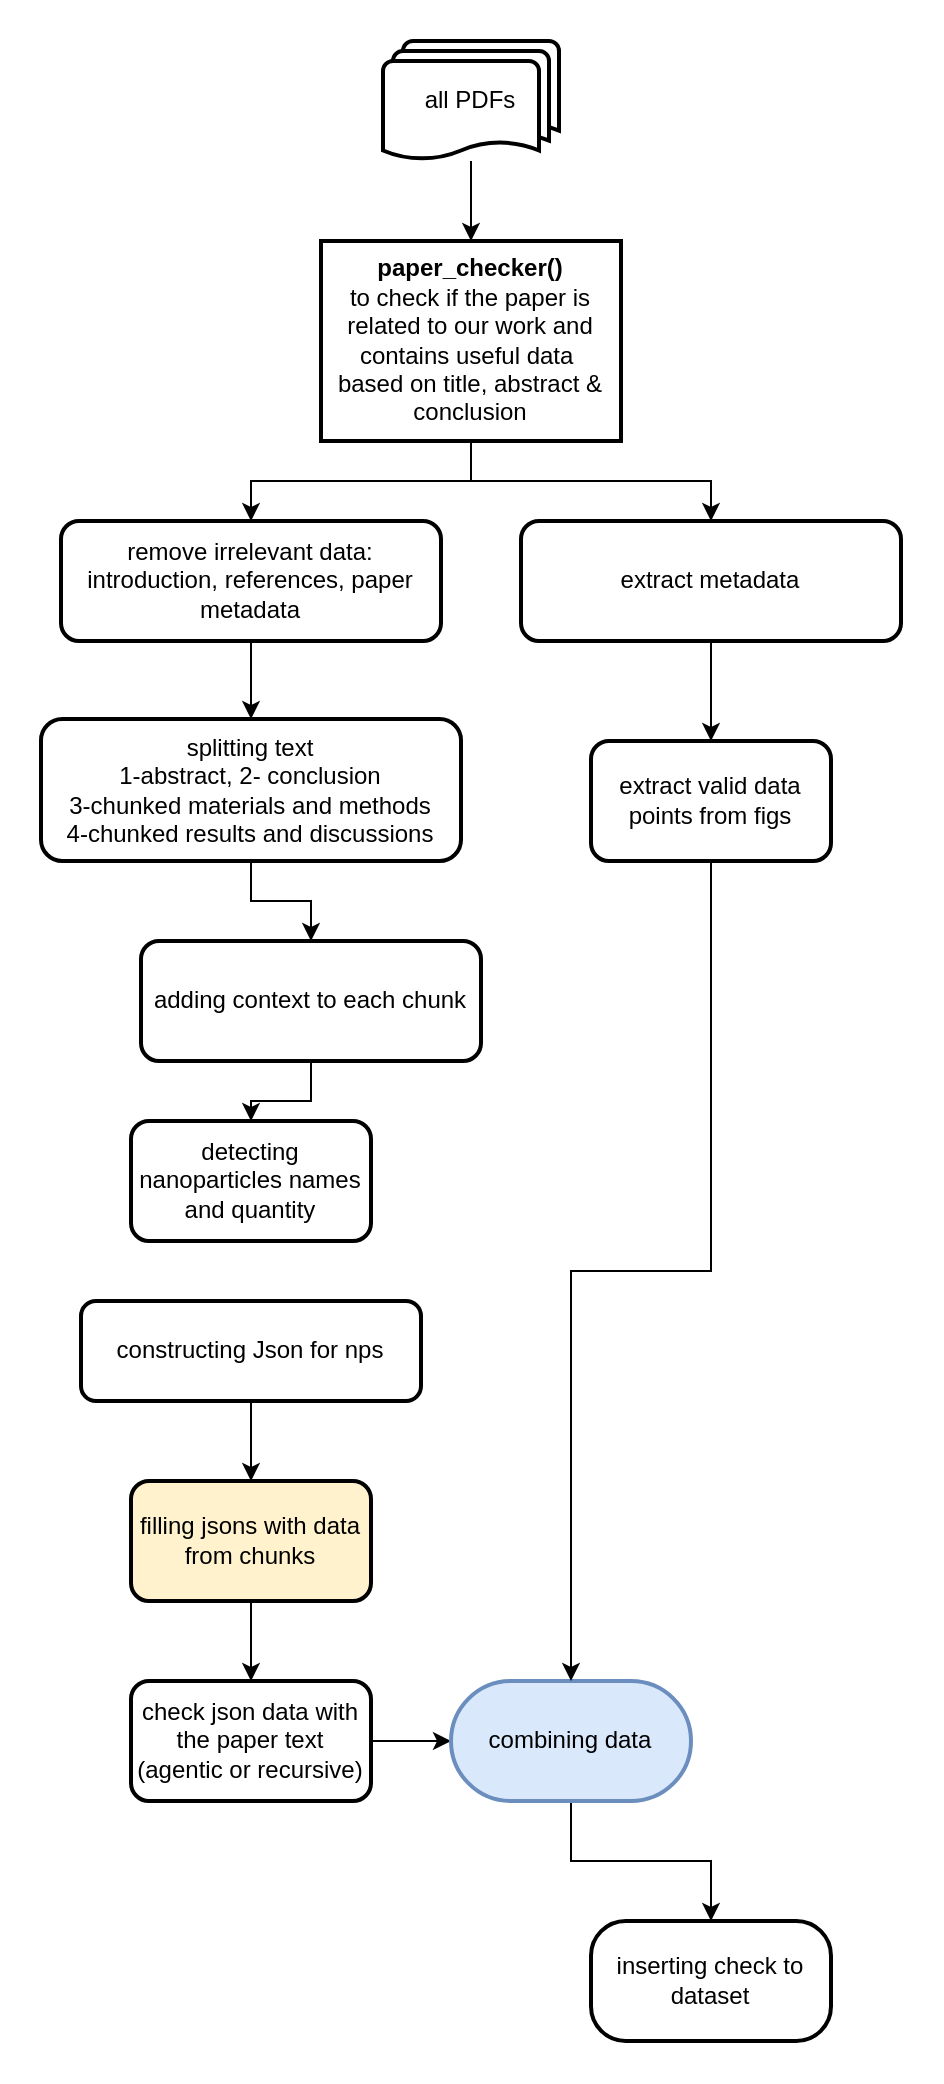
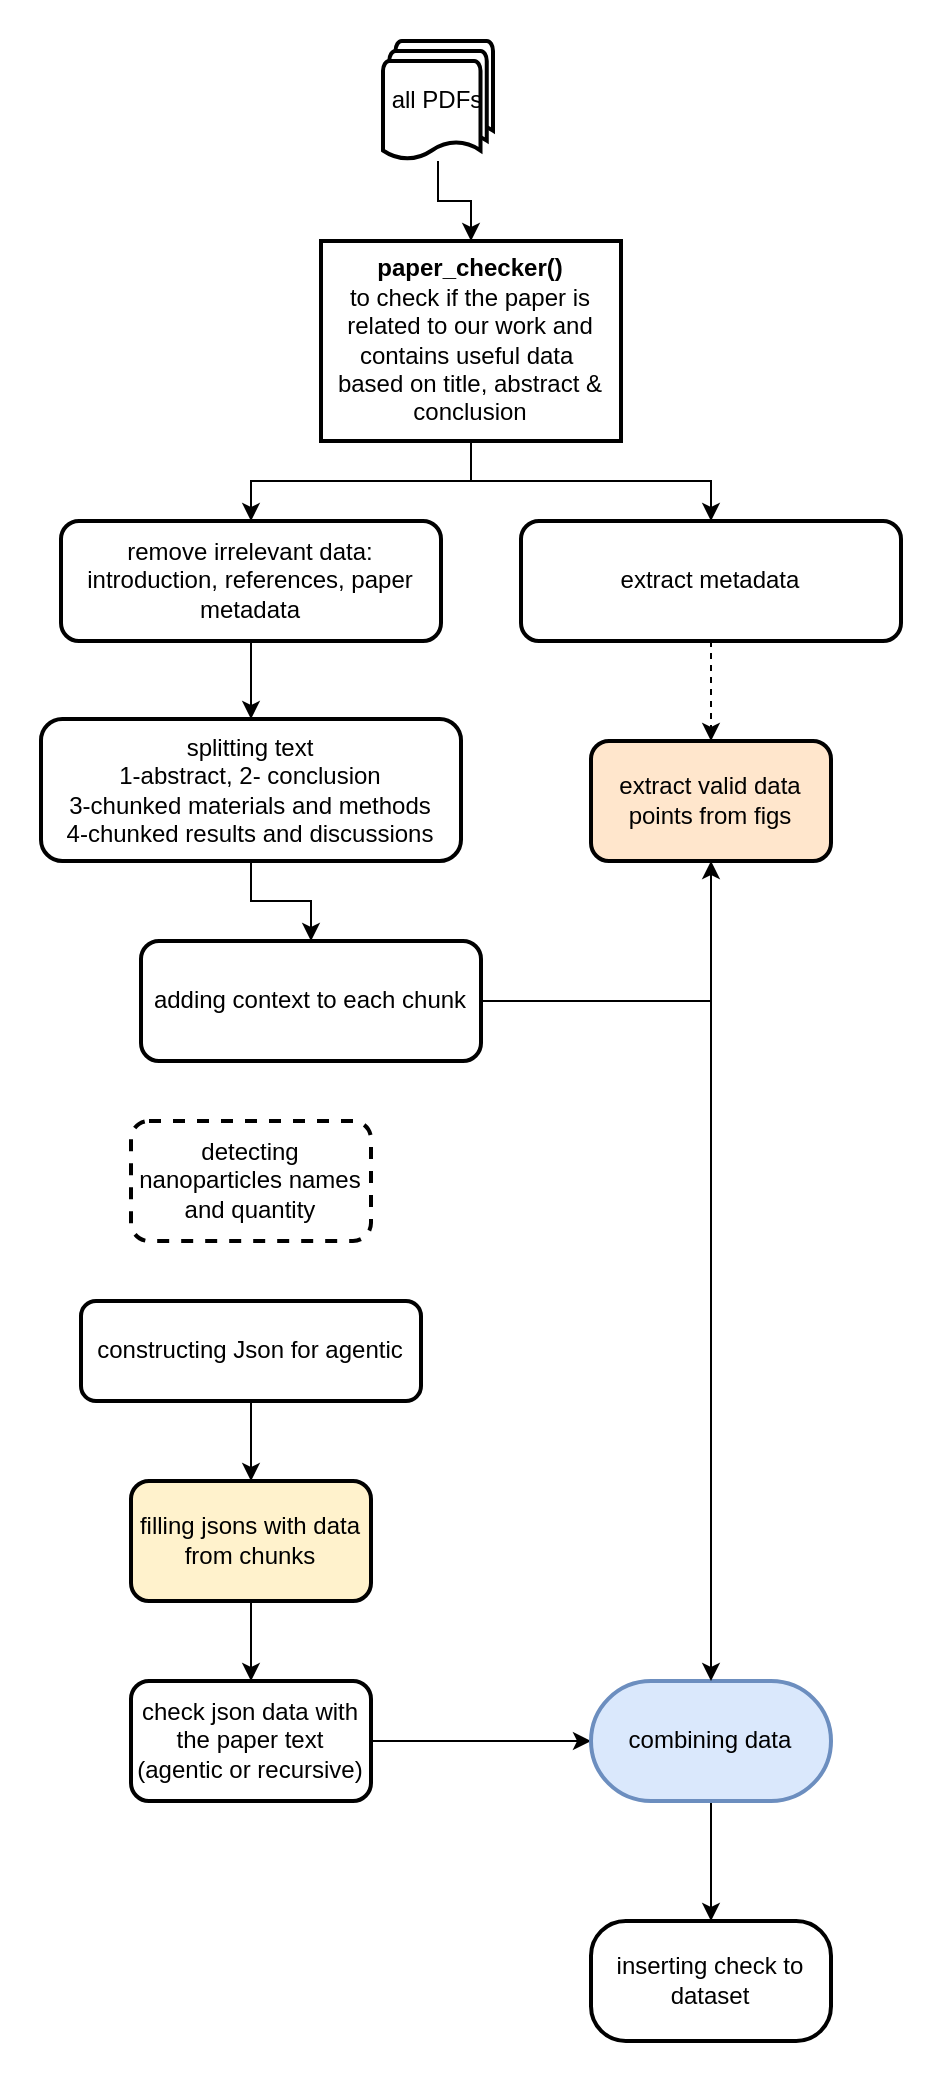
  <mxCell id="0" />
  <mxCell id="1" parent="0" />
  <mxCell id="2" value="" style="edgeStyle=orthogonalEdgeStyle;rounded=0;orthogonalLoop=1;jettySize=auto;html=1;" edge="1" parent="1" source="3" target="6"><mxGeometry relative="1" as="geometry" /></mxCell>
- <mxCell id="3" value="all PDFs" style="strokeWidth=2;html=1;shape=mxgraph.flowchart.multi-document;whiteSpace=wrap;" vertex="1" parent="1"><mxGeometry x="191" y="20" width="88" height="60" as="geometry" /></mxCell>
+ <mxCell id="3" value="all PDFs" style="strokeWidth=2;html=1;shape=mxgraph.flowchart.multi-document;whiteSpace=wrap;" vertex="1" parent="1"><mxGeometry x="191" y="20" width="55" height="60" as="geometry" /></mxCell>
  <mxCell id="4" value="" style="edgeStyle=orthogonalEdgeStyle;rounded=0;orthogonalLoop=1;jettySize=auto;html=1;" edge="1" parent="1" source="6" target="8"><mxGeometry relative="1" as="geometry" /></mxCell>
  <mxCell id="5" style="edgeStyle=orthogonalEdgeStyle;rounded=0;orthogonalLoop=1;jettySize=auto;html=1;exitX=0.5;exitY=1;exitDx=0;exitDy=0;entryX=0.5;entryY=0;entryDx=0;entryDy=0;" edge="1" parent="1" source="6" target="12"><mxGeometry relative="1" as="geometry" /></mxCell>
  <mxCell id="6" value="&lt;b&gt;paper_checker()&lt;br&gt;&lt;/b&gt;to check if the paper is related to our work and contains useful data&amp;nbsp;&lt;br&gt;based on title, abstract &amp;amp; conclusion" style="whiteSpace=wrap;html=1;strokeWidth=2;" vertex="1" parent="1"><mxGeometry x="160" y="120" width="150" height="100" as="geometry" /></mxCell>
  <mxCell id="7" value="" style="edgeStyle=orthogonalEdgeStyle;rounded=0;orthogonalLoop=1;jettySize=auto;html=1;" edge="1" parent="1" source="8" target="10"><mxGeometry relative="1" as="geometry" /></mxCell>
  <mxCell id="8" value="remove irrelevant data:&lt;br&gt;introduction, references, paper metadata" style="rounded=1;whiteSpace=wrap;html=1;strokeWidth=2;" vertex="1" parent="1"><mxGeometry x="30" y="260" width="190" height="60" as="geometry" /></mxCell>
  <mxCell id="9" value="" style="edgeStyle=orthogonalEdgeStyle;rounded=0;orthogonalLoop=1;jettySize=auto;html=1;" edge="1" parent="1" source="10" target="14"><mxGeometry relative="1" as="geometry" /></mxCell>
  <mxCell id="10" value="splitting text&lt;br&gt;1-abstract, 2- conclusion&lt;br&gt;3-chunked materials and methods&lt;br&gt;4-chunked results and discussions" style="whiteSpace=wrap;html=1;rounded=1;strokeWidth=2;" vertex="1" parent="1"><mxGeometry x="20" y="359" width="210" height="71" as="geometry" /></mxCell>
- <mxCell id="11" value="" style="edgeStyle=orthogonalEdgeStyle;rounded=0;orthogonalLoop=1;jettySize=auto;html=1;" edge="1" parent="1" source="12" target="25"><mxGeometry relative="1" as="geometry" /></mxCell>
+ <mxCell id="11" value="" style="edgeStyle=orthogonalEdgeStyle;rounded=0;orthogonalLoop=1;jettySize=auto;html=1;dashed=1;" edge="1" parent="1" source="12" target="25"><mxGeometry relative="1" as="geometry" /></mxCell>
  <mxCell id="12" value="extract metadata" style="rounded=1;whiteSpace=wrap;html=1;strokeWidth=2;" vertex="1" parent="1"><mxGeometry x="260" y="260" width="190" height="60" as="geometry" /></mxCell>
- <mxCell id="13" value="" style="edgeStyle=orthogonalEdgeStyle;rounded=0;orthogonalLoop=1;jettySize=auto;html=1;" edge="1" parent="1" source="14" target="15"><mxGeometry relative="1" as="geometry" /></mxCell>
+ <mxCell id="13" value="" style="edgeStyle=orthogonalEdgeStyle;rounded=0;orthogonalLoop=1;jettySize=auto;html=1;" edge="1" parent="1" source="14" target="25"><mxGeometry relative="1" as="geometry" /></mxCell>
  <mxCell id="14" value="adding context to each chunk" style="whiteSpace=wrap;html=1;rounded=1;strokeWidth=2;" vertex="1" parent="1"><mxGeometry x="70" y="470" width="170" height="60" as="geometry" /></mxCell>
- <mxCell id="15" value="detecting nanoparticles names and quantity" style="whiteSpace=wrap;html=1;rounded=1;strokeWidth=2;" vertex="1" parent="1"><mxGeometry x="65" y="560" width="120" height="60" as="geometry" /></mxCell>
+ <mxCell id="15" value="detecting nanoparticles names and quantity" style="whiteSpace=wrap;html=1;rounded=1;strokeWidth=2;dashed=1;" vertex="1" parent="1"><mxGeometry x="65" y="560" width="120" height="60" as="geometry" /></mxCell>
  <mxCell id="16" value="" style="edgeStyle=orthogonalEdgeStyle;rounded=0;orthogonalLoop=1;jettySize=auto;html=1;" edge="1" parent="1" source="17" target="19"><mxGeometry relative="1" as="geometry" /></mxCell>
- <mxCell id="17" value="constructing Json for nps" style="whiteSpace=wrap;html=1;rounded=1;strokeWidth=2;" vertex="1" parent="1"><mxGeometry x="40" y="650" width="170" height="50" as="geometry" /></mxCell>
+ <mxCell id="17" value="constructing Json for agentic" style="whiteSpace=wrap;html=1;rounded=1;strokeWidth=2;" vertex="1" parent="1"><mxGeometry x="40" y="650" width="170" height="50" as="geometry" /></mxCell>
  <mxCell id="18" value="" style="edgeStyle=orthogonalEdgeStyle;rounded=0;orthogonalLoop=1;jettySize=auto;html=1;" edge="1" parent="1" source="19" target="21"><mxGeometry relative="1" as="geometry" /></mxCell>
  <mxCell id="19" value="filling jsons with data from chunks" style="whiteSpace=wrap;html=1;rounded=1;strokeWidth=2;fillColor=#fff2cc;" vertex="1" parent="1"><mxGeometry x="65" y="740" width="120" height="60" as="geometry" /></mxCell>
  <mxCell id="20" value="" style="edgeStyle=orthogonalEdgeStyle;rounded=0;orthogonalLoop=1;jettySize=auto;html=1;" edge="1" parent="1" source="21" target="23"><mxGeometry relative="1" as="geometry" /></mxCell>
  <mxCell id="21" value="check json data with the paper text&lt;br&gt;(agentic or recursive)" style="whiteSpace=wrap;html=1;rounded=1;strokeWidth=2;" vertex="1" parent="1"><mxGeometry x="65" y="840" width="120" height="60" as="geometry" /></mxCell>
  <mxCell id="22" value="" style="edgeStyle=orthogonalEdgeStyle;rounded=0;orthogonalLoop=1;jettySize=auto;html=1;" edge="1" parent="1" source="23" target="26"><mxGeometry relative="1" as="geometry" /></mxCell>
- <mxCell id="23" value="combining data" style="whiteSpace=wrap;html=1;rounded=1;strokeWidth=2;arcSize=50;fillColor=#dae8fc;strokeColor=#6c8ebf;" vertex="1" parent="1"><mxGeometry x="225" y="840" width="120" height="60" as="geometry" /></mxCell>
+ <mxCell id="23" value="combining data" style="whiteSpace=wrap;html=1;rounded=1;strokeWidth=2;arcSize=50;fillColor=#dae8fc;strokeColor=#6c8ebf;" vertex="1" parent="1"><mxGeometry x="295" y="840" width="120" height="60" as="geometry" /></mxCell>
  <mxCell id="24" style="edgeStyle=orthogonalEdgeStyle;rounded=0;orthogonalLoop=1;jettySize=auto;html=1;entryX=0.5;entryY=0;entryDx=0;entryDy=0;" edge="1" parent="1" source="25" target="23"><mxGeometry relative="1" as="geometry" /></mxCell>
- <mxCell id="25" value="extract valid data points from figs" style="whiteSpace=wrap;html=1;rounded=1;strokeWidth=2;" vertex="1" parent="1"><mxGeometry x="295" y="370" width="120" height="60" as="geometry" /></mxCell>
+ <mxCell id="25" value="extract valid data points from figs" style="whiteSpace=wrap;html=1;rounded=1;strokeWidth=2;fillColor=#ffe6cc;" vertex="1" parent="1"><mxGeometry x="295" y="370" width="120" height="60" as="geometry" /></mxCell>
  <mxCell id="26" value="inserting check to dataset" style="whiteSpace=wrap;html=1;rounded=1;strokeWidth=2;arcSize=29;" vertex="1" parent="1"><mxGeometry x="295" y="960" width="120" height="60" as="geometry" /></mxCell>
